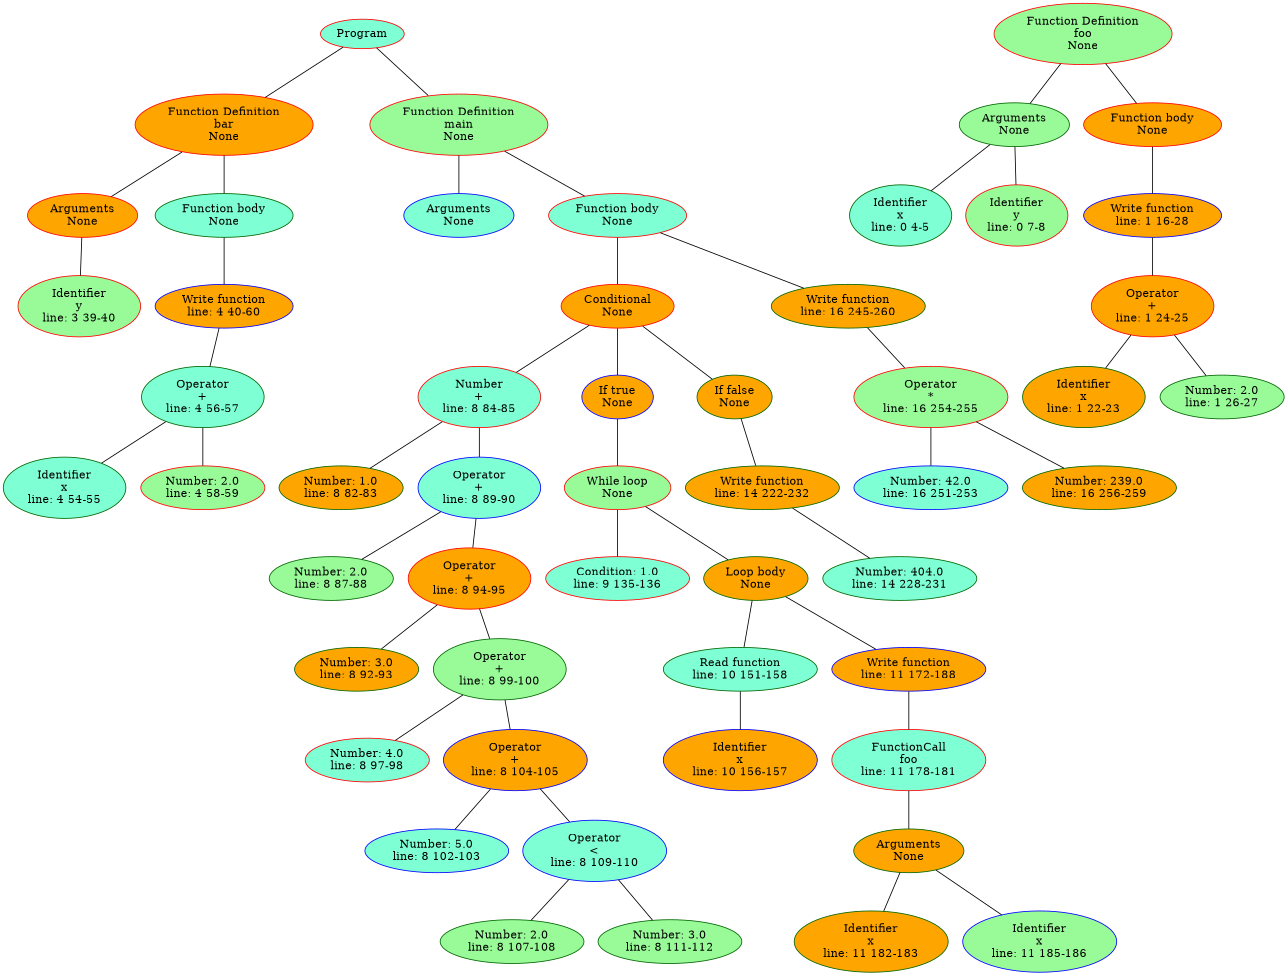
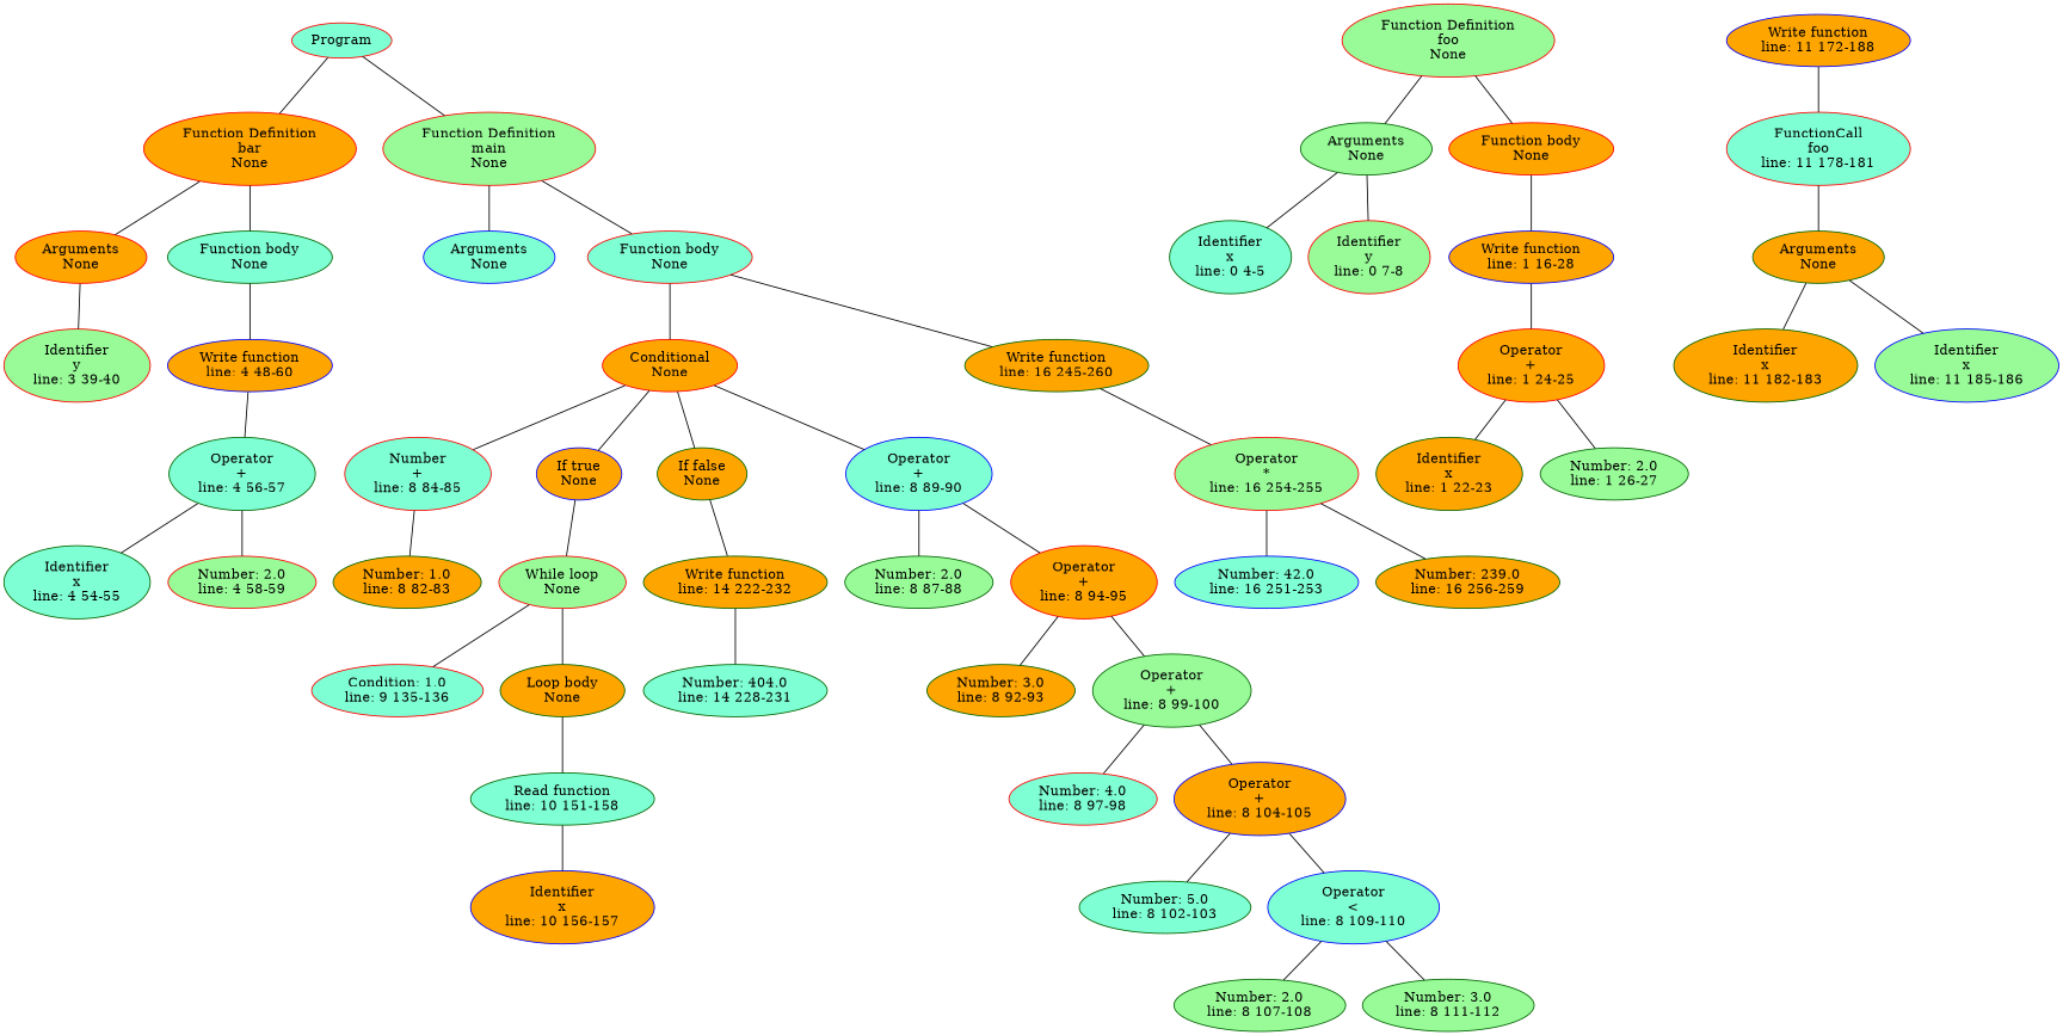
  graph {
    node [color=darkgreen fillcolor=orange style=filled]
    n1 [color=red fillcolor=aquamarine label=Program]
    n2 [color=red label="Function Definition\nbar\nNone"]
    n3 [color=red fillcolor=palegreen label="Function Definition\nmain\nNone"]
    n4 [color=red fillcolor=palegreen label="Function Definition\nfoo\nNone"]
    n5 [fillcolor=palegreen label="Arguments\nNone"]
    n6 [color=red label="Function body\nNone"]
    n7 [color=red label="Arguments\nNone"]
    n8 [fillcolor=aquamarine label="Function body\nNone"]
    n9 [color=blue fillcolor=aquamarine label="Arguments\nNone"]
    n10 [color=red fillcolor=aquamarine label="Function body\nNone"]
    n11 [fillcolor=aquamarine label="Identifier\nx\nline: 0 4-5"]
    n12 [color=red fillcolor=palegreen label="Identifier\ny\nline: 0 7-8"]
    n13 [color=blue label="Write function\nline: 1 16-28"]
    n14 [color=red fillcolor=palegreen label="Identifier\ny\nline: 3 39-40"]
-   n15 [color=blue label="Write function\nline: 4 40-60"]
+   n15 [color=blue label="Write function\nline: 4 48-60"]
    n16 [color=red label="Conditional\nNone"]
    n17 [label="Write function\nline: 16 245-260"]
    n18 [color=red label="Operator\n+\nline: 1 24-25"]
    n19 [fillcolor=aquamarine label="Operator\n+\nline: 4 56-57"]
    n20 [color=red fillcolor=aquamarine label="Number\n+\nline: 8 84-85"]
    n21 [color=blue label="If true\nNone"]
    n22 [label="If false\nNone"]
    n23 [color=red fillcolor=palegreen label="Operator\n*\nline: 16 254-255"]
    n24 [label="Identifier\nx\nline: 1 22-23"]
    n25 [fillcolor=palegreen label="Number: 2.0\nline: 1 26-27"]
    n26 [fillcolor=aquamarine label="Identifier\nx\nline: 4 54-55"]
    n27 [color=red fillcolor=palegreen label="Number: 2.0\nline: 4 58-59"]
    n28 [label="Number: 1.0\nline: 8 82-83"]
    n29 [color=blue fillcolor=aquamarine label="Operator\n+\nline: 8 89-90"]
    n30 [color=red fillcolor=palegreen label="While loop\nNone"]
    n31 [label="Write function\nline: 14 222-232"]
    n32 [color=blue fillcolor=aquamarine label="Number: 42.0\nline: 16 251-253"]
    n33 [label="Number: 239.0\nline: 16 256-259"]
    n34 [fillcolor=palegreen label="Number: 2.0\nline: 8 87-88"]
    n35 [color=red label="Operator\n+\nline: 8 94-95"]
    n36 [color=red fillcolor=aquamarine label="Condition: 1.0\nline: 9 135-136"]
    n37 [label="Loop body\nNone"]
    n38 [fillcolor=aquamarine label="Number: 404.0\nline: 14 228-231"]
    n39 [label="Number: 3.0\nline: 8 92-93"]
    n40 [fillcolor=palegreen label="Operator\n+\nline: 8 99-100"]
    n41 [fillcolor=aquamarine label="Read function\nline: 10 151-158"]
    n42 [color=blue label="Write function\nline: 11 172-188"]
    n43 [color=red fillcolor=aquamarine label="Number: 4.0\nline: 8 97-98"]
    n44 [color=blue label="Operator\n+\nline: 8 104-105"]
    n45 [color=blue label="Identifier\nx\nline: 10 156-157"]
    n46 [color=red fillcolor=aquamarine label="FunctionCall\nfoo\nline: 11 178-181"]
-   n47 [color=blue fillcolor=aquamarine label="Number: 5.0\nline: 8 102-103"]
+   n47 [fillcolor=aquamarine label="Number: 5.0\nline: 8 102-103"]
    n48 [color=blue fillcolor=aquamarine label="Operator\n<\nline: 8 109-110"]
    n49 [label="Arguments\nNone"]
    n50 [fillcolor=palegreen label="Number: 2.0\nline: 8 107-108"]
    n51 [fillcolor=palegreen label="Number: 3.0\nline: 8 111-112"]
    n52 [label="Identifier\nx\nline: 11 182-183"]
    n53 [color=blue fillcolor=palegreen label="Identifier\nx\nline: 11 185-186"]
    n1 -- n2
    n1 -- n3
    n2 -- n7
    n2 -- n8
    n3 -- n9
    n3 -- n10
    n4 -- n5
    n4 -- n6
    n5 -- n11
    n5 -- n12
    n6 -- n13
    n7 -- n14
    n8 -- n15
    n10 -- n16
    n10 -- n17
    n13 -- n18
    n15 -- n19
    n16 -- n20
    n16 -- n21
    n16 -- n22
    n17 -- n23
    n18 -- n24
    n18 -- n25
    n19 -- n26
    n19 -- n27
    n20 -- n28
-   n20 -- n29
+   n16 -- n29
    n21 -- n30
    n22 -- n31
    n23 -- n32
    n23 -- n33
    n29 -- n34
    n29 -- n35
    n30 -- n36
    n30 -- n37
    n31 -- n38
    n35 -- n39
    n35 -- n40
    n37 -- n41
-   n37 -- n42
    n40 -- n43
    n40 -- n44
    n41 -- n45
    n42 -- n46
    n44 -- n47
    n44 -- n48
    n46 -- n49
    n48 -- n50
    n48 -- n51
    n49 -- n52
    n49 -- n53
  }
